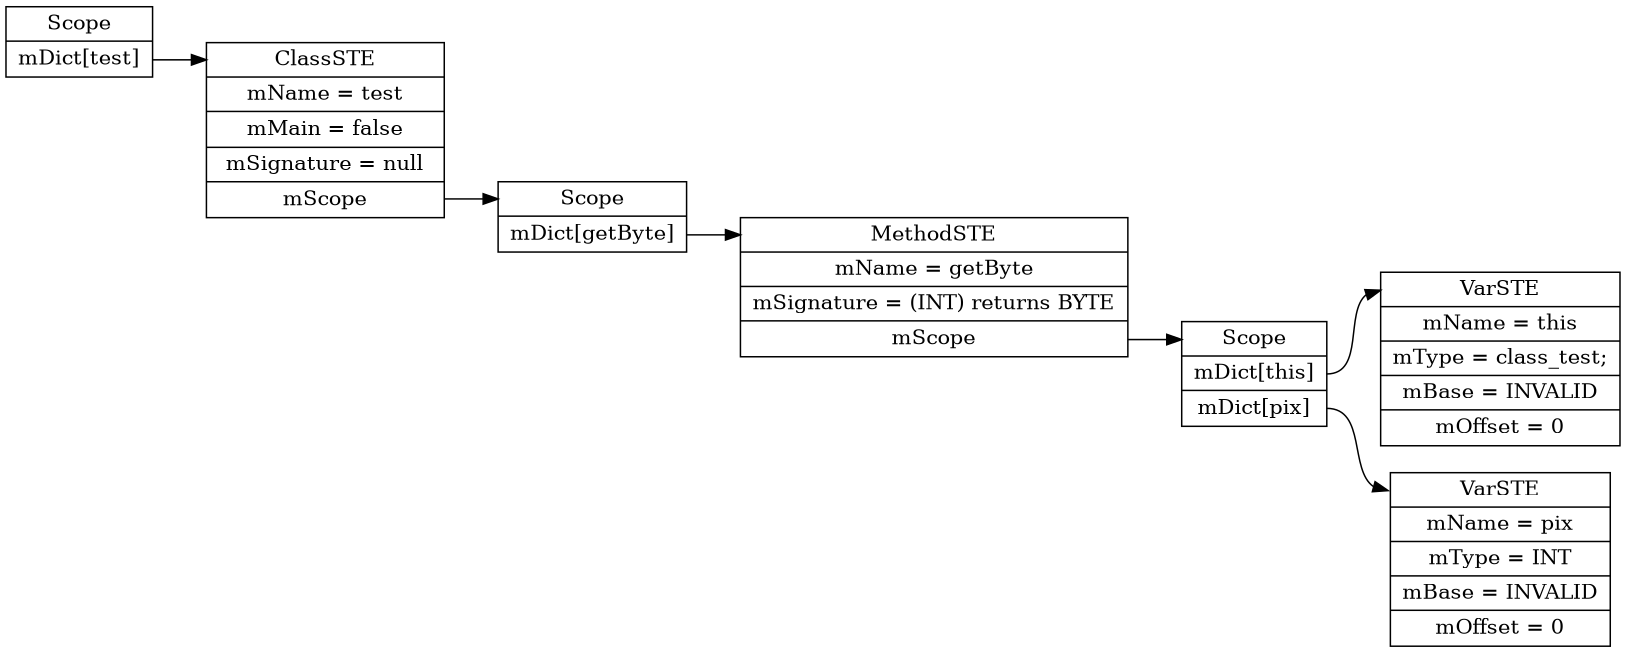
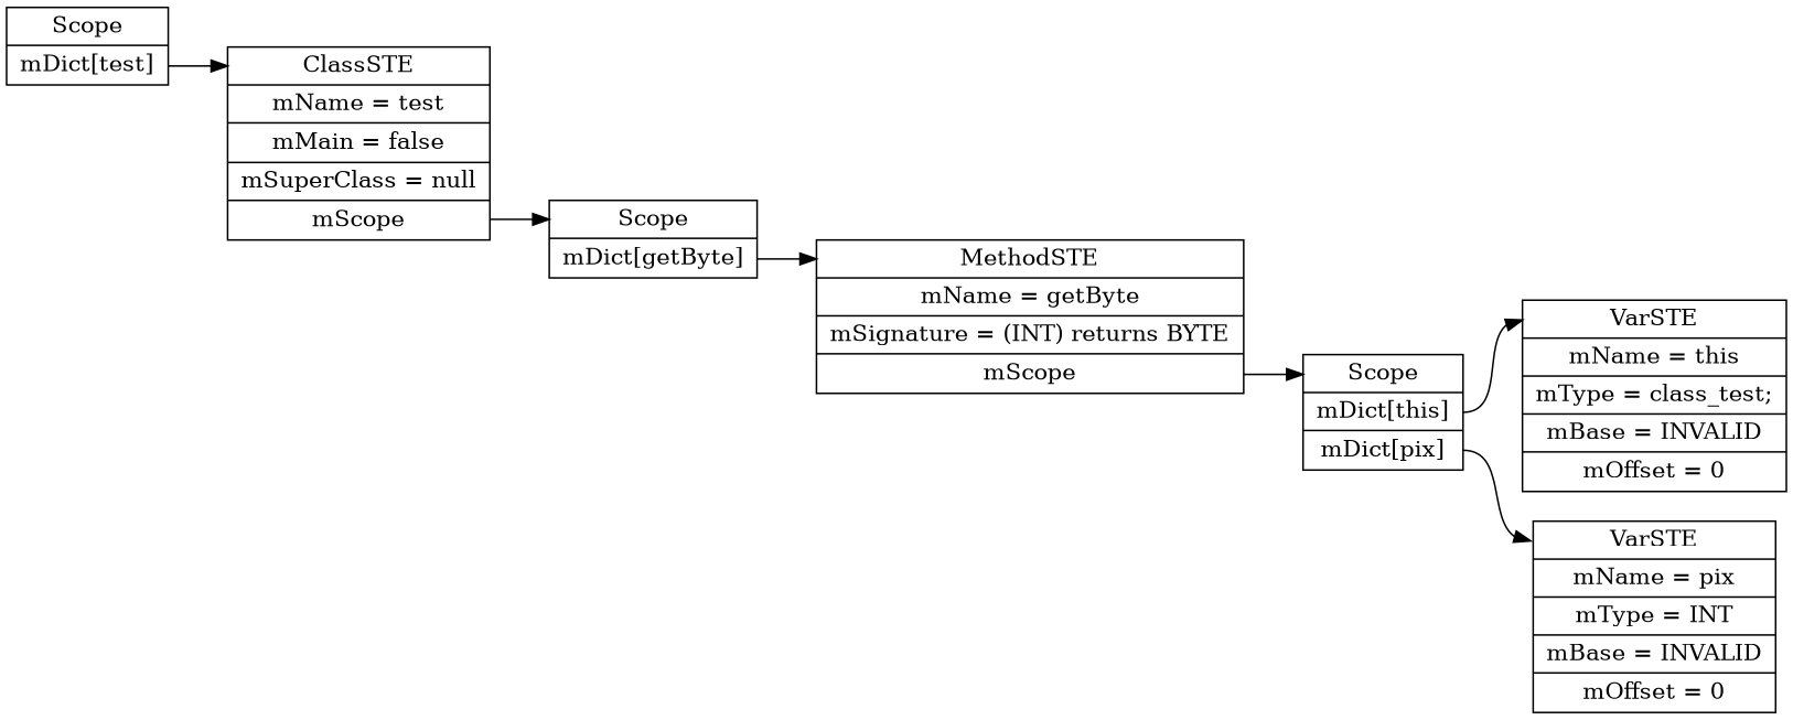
  digraph {
    rankdir=LR
    node [shape=record]
    edge [headport=f0 tailport=f1]
    n1 [label=" <f0> Scope | <f1> mDict\[test\] "]
-   n2 [label=" <f0> ClassSTE | <f1> mName = test| <f2> mMain = false| <f3> mSignature = null| <f4> mScope "]
+   n2 [label=" <f0> ClassSTE | <f1> mName = test| <f2> mMain = false| <f3> mSuperClass = null| <f4> mScope "]
    n3 [label=" <f0> Scope | <f1> mDict\[getByte\] "]
    n4 [label=" <f0> MethodSTE | <f1> mName = getByte| <f2> mSignature = (INT) returns BYTE| <f3> mScope "]
    n5 [label=" <f0> Scope | <f1> mDict\[this\] | <f2> mDict\[pix\] "]
    n6 [label=" <f0> VarSTE | <f1> mName = this| <f2> mType = class_test;| <f3> mBase = INVALID| <f4> mOffset = 0"]
    n7 [label=" <f0> VarSTE | <f1> mName = pix| <f2> mType = INT| <f3> mBase = INVALID| <f4> mOffset = 0"]
    n1 -> n2
    n2 -> n3 [tailport=f4]
    n3 -> n4
    n4 -> n5 [tailport=f3]
    n5 -> n6
    n5 -> n7 [tailport=f2]
  }
